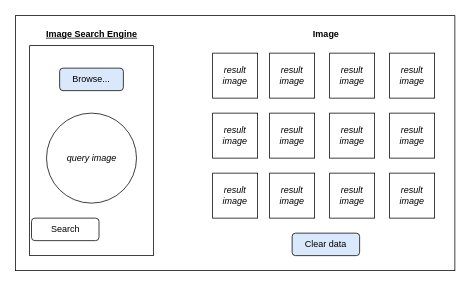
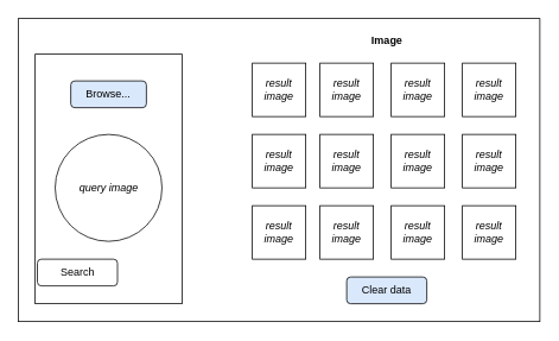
  <mxCell id="0" />
  <mxCell id="1" parent="0" />
  <mxCell id="2" value="" style="rounded=0;whiteSpace=wrap;html=1;" vertex="1" parent="1"><mxGeometry x="20" y="20" width="586" height="340" as="geometry" /></mxCell>
  <mxCell id="3" value="" style="rounded=0;whiteSpace=wrap;html=1;" vertex="1" parent="1"><mxGeometry x="39" y="60" width="165" height="280" as="geometry" /></mxCell>
- <mxCell id="4" value="&lt;b&gt;&lt;u&gt;Image Search Engine&lt;/u&gt;&lt;/b&gt;" style="text;html=1;strokeColor=none;fillColor=none;align=center;verticalAlign=middle;whiteSpace=wrap;rounded=0;" vertex="1" parent="1"><mxGeometry x="56.5" y="30" width="130" height="30" as="geometry" /></mxCell>
  <mxCell id="5" value="Browse..." style="rounded=1;whiteSpace=wrap;html=1;fillColor=#dae8fc;" vertex="1" parent="1"><mxGeometry x="79" y="90" width="85" height="30" as="geometry" /></mxCell>
  <mxCell id="6" value="&lt;i&gt;query image&lt;/i&gt;" style="ellipse;whiteSpace=wrap;html=1;aspect=fixed;" vertex="1" parent="1"><mxGeometry x="61.5" y="150" width="120" height="120" as="geometry" /></mxCell>
  <mxCell id="7" value="Search" style="rounded=1;whiteSpace=wrap;html=1;" vertex="1" parent="1"><mxGeometry x="41.5" y="290" width="90" height="30" as="geometry" /></mxCell>
  <mxCell id="8" value="&lt;b&gt;Image&lt;/b&gt;" style="text;html=1;align=center;verticalAlign=middle;resizable=0;points=[];autosize=1;strokeColor=none;fillColor=none;" vertex="1" parent="1"><mxGeometry x="399" y="30" width="70" height="30" as="geometry" /></mxCell>
  <mxCell id="9" value="&lt;i&gt;result image&lt;/i&gt;" style="whiteSpace=wrap;html=1;aspect=fixed;" vertex="1" parent="1"><mxGeometry x="283" y="70" width="60" height="60" as="geometry" /></mxCell>
  <mxCell id="10" value="&lt;i&gt;result image&lt;/i&gt;" style="whiteSpace=wrap;html=1;aspect=fixed;" vertex="1" parent="1"><mxGeometry x="359" y="70" width="60" height="60" as="geometry" /></mxCell>
  <mxCell id="11" value="&lt;i&gt;result image&lt;/i&gt;" style="whiteSpace=wrap;html=1;aspect=fixed;" vertex="1" parent="1"><mxGeometry x="439" y="70" width="60" height="60" as="geometry" /></mxCell>
  <mxCell id="12" value="&lt;i&gt;result image&lt;/i&gt;" style="whiteSpace=wrap;html=1;aspect=fixed;" vertex="1" parent="1"><mxGeometry x="519" y="70" width="60" height="60" as="geometry" /></mxCell>
  <mxCell id="13" value="&lt;i&gt;result image&lt;/i&gt;" style="whiteSpace=wrap;html=1;aspect=fixed;" vertex="1" parent="1"><mxGeometry x="283" y="150" width="60" height="60" as="geometry" /></mxCell>
  <mxCell id="14" value="&lt;i&gt;result image&lt;/i&gt;" style="whiteSpace=wrap;html=1;aspect=fixed;" vertex="1" parent="1"><mxGeometry x="519" y="150" width="60" height="60" as="geometry" /></mxCell>
  <mxCell id="15" value="&lt;i&gt;result image&lt;/i&gt;" style="whiteSpace=wrap;html=1;aspect=fixed;" vertex="1" parent="1"><mxGeometry x="439" y="150" width="60" height="60" as="geometry" /></mxCell>
  <mxCell id="16" value="&lt;i&gt;result image&lt;/i&gt;" style="whiteSpace=wrap;html=1;aspect=fixed;" vertex="1" parent="1"><mxGeometry x="359" y="150" width="60" height="60" as="geometry" /></mxCell>
  <mxCell id="17" value="Clear data" style="rounded=1;whiteSpace=wrap;html=1;fillColor=#dae8fc;" vertex="1" parent="1"><mxGeometry x="389" y="310" width="90" height="30" as="geometry" /></mxCell>
  <mxCell id="18" value="&lt;i&gt;result image&lt;/i&gt;" style="whiteSpace=wrap;html=1;aspect=fixed;" vertex="1" parent="1"><mxGeometry x="283" y="230" width="60" height="60" as="geometry" /></mxCell>
  <mxCell id="19" value="&lt;i&gt;result image&lt;/i&gt;" style="whiteSpace=wrap;html=1;aspect=fixed;" vertex="1" parent="1"><mxGeometry x="359" y="230" width="60" height="60" as="geometry" /></mxCell>
  <mxCell id="20" value="&lt;i&gt;result image&lt;/i&gt;" style="whiteSpace=wrap;html=1;aspect=fixed;" vertex="1" parent="1"><mxGeometry x="439" y="230" width="60" height="60" as="geometry" /></mxCell>
  <mxCell id="21" value="&lt;i&gt;result image&lt;/i&gt;" style="whiteSpace=wrap;html=1;aspect=fixed;" vertex="1" parent="1"><mxGeometry x="519" y="230" width="60" height="60" as="geometry" /></mxCell>
